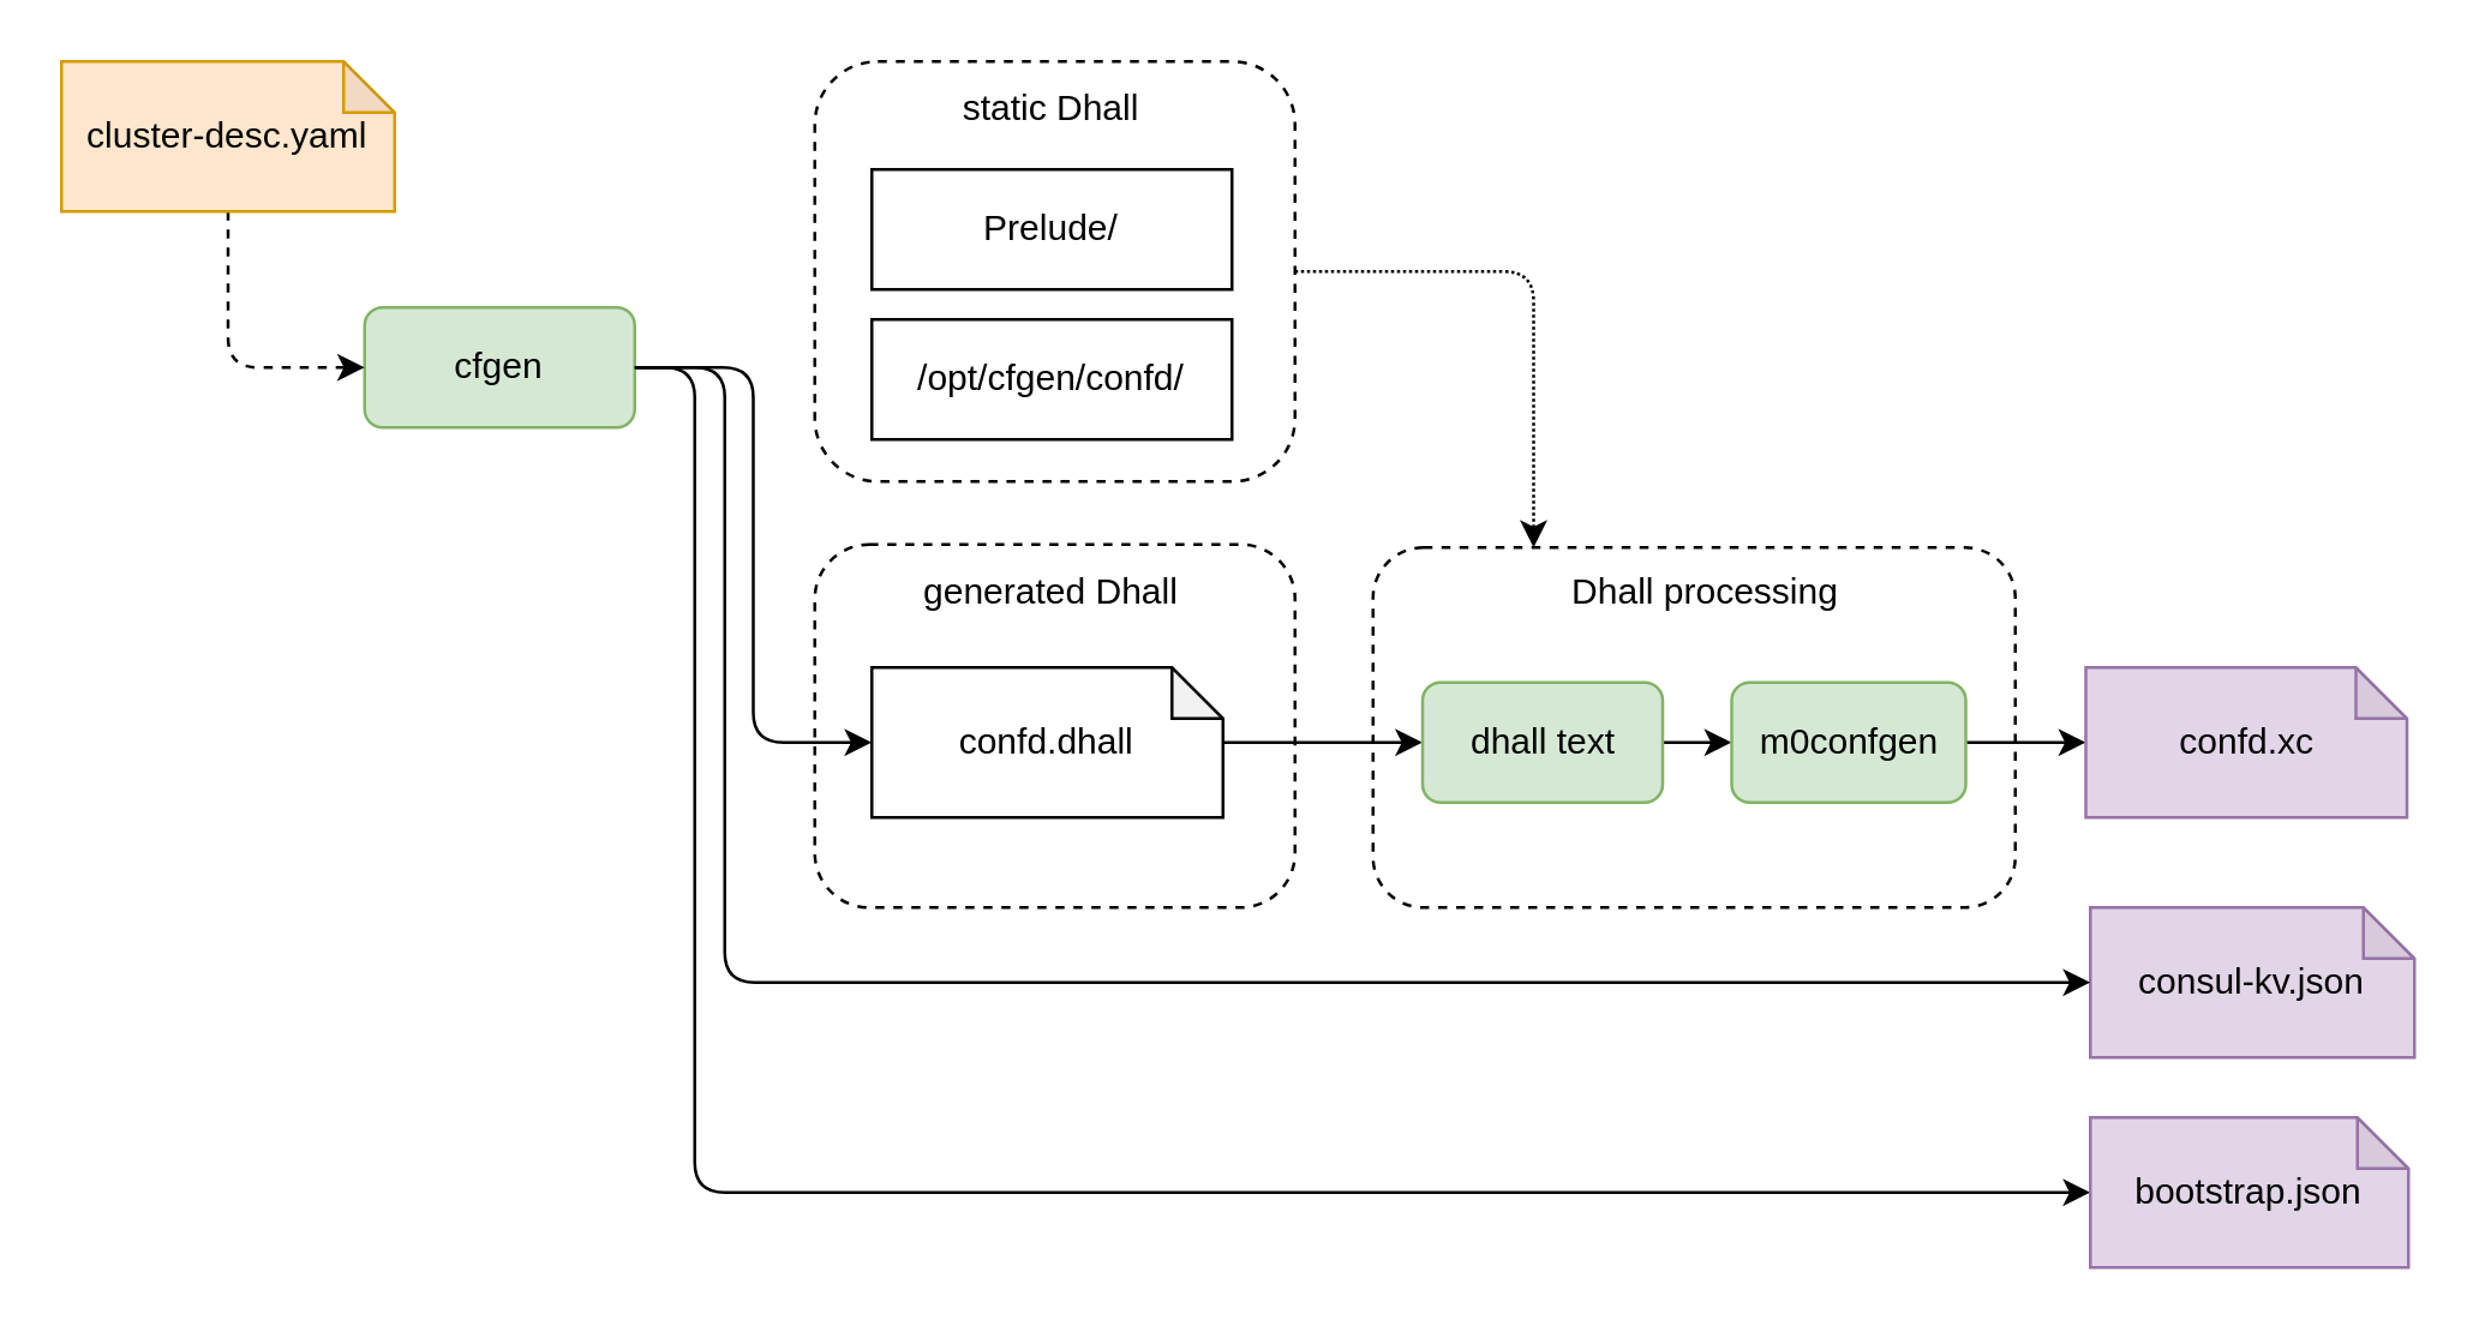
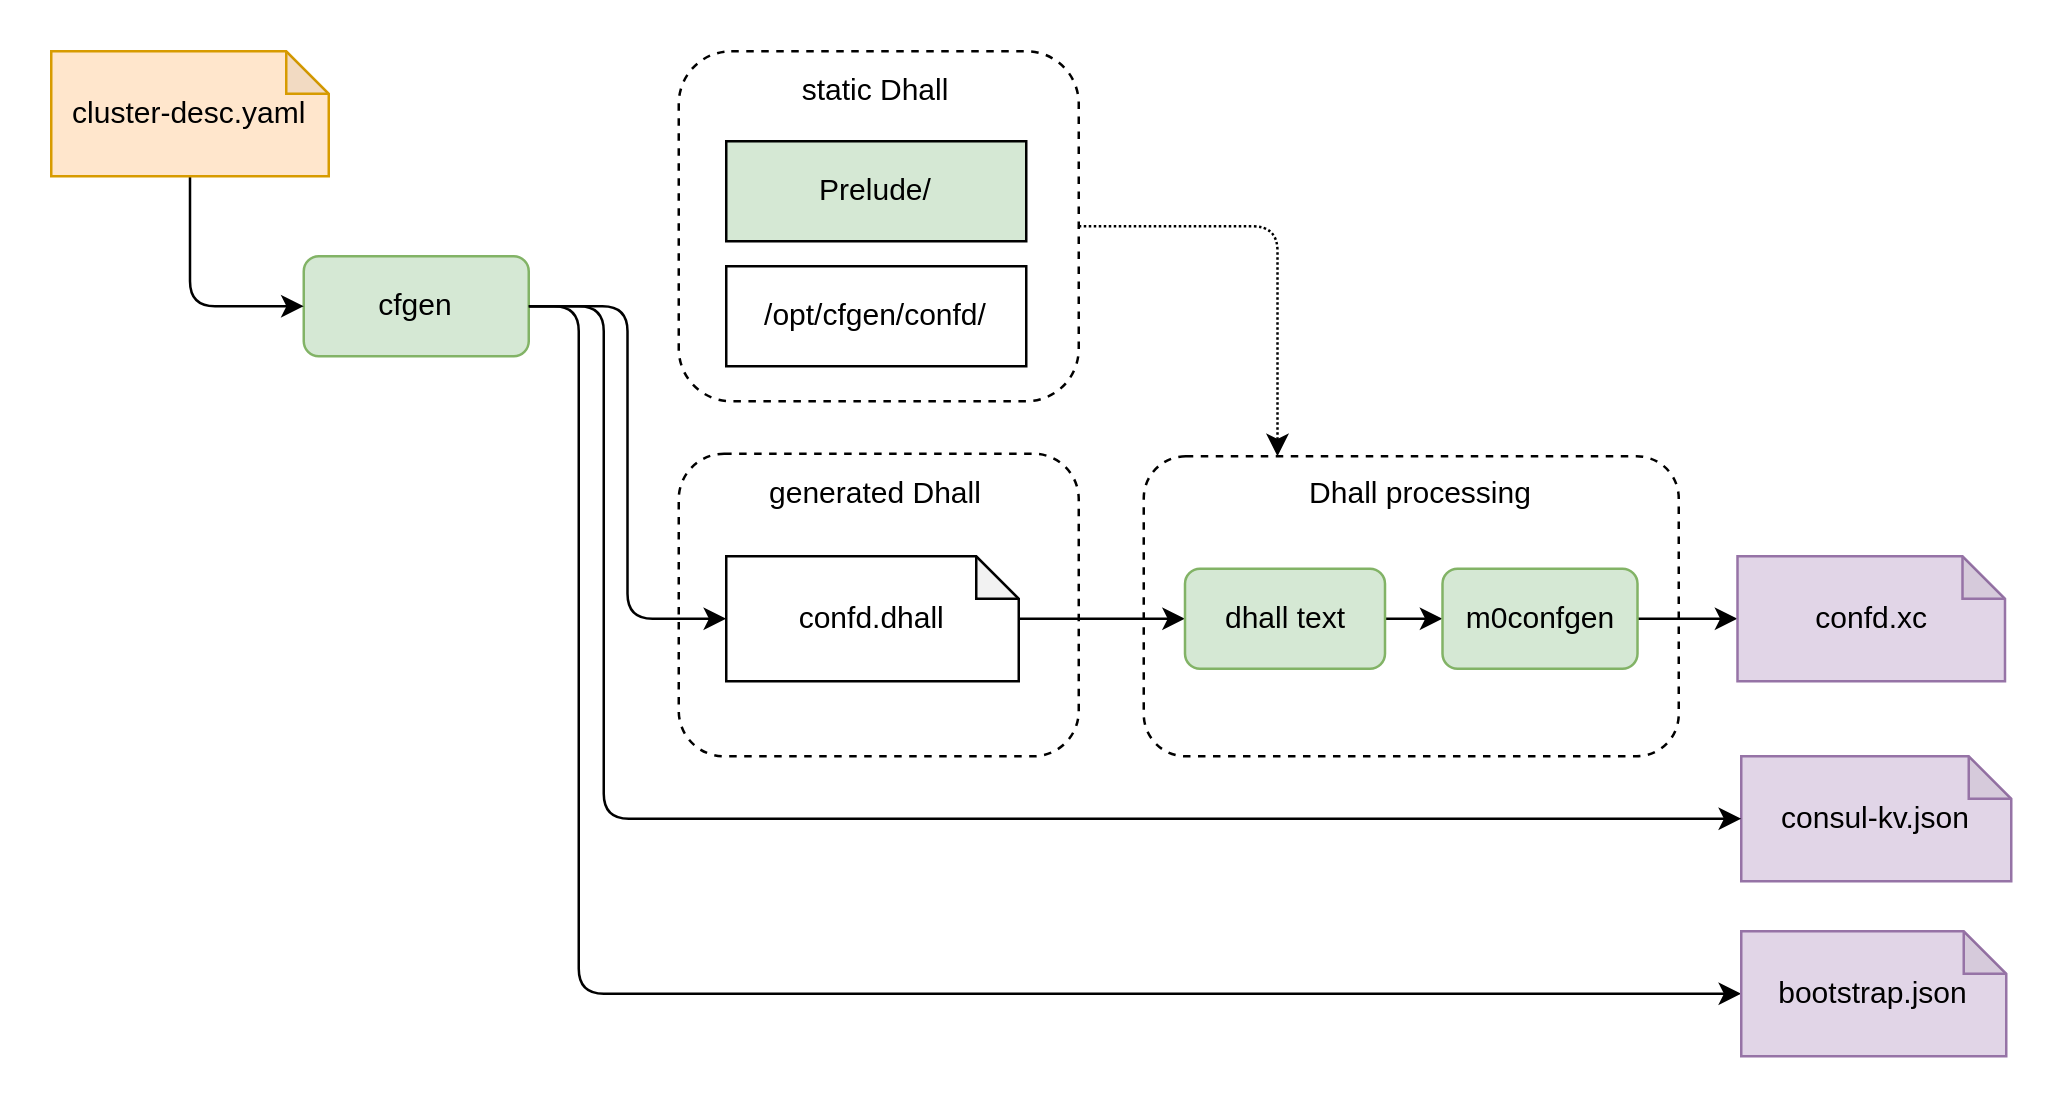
  <mxCell id="0" />
  <mxCell id="1" parent="0" />
  <mxCell id="2" style="edgeStyle=orthogonalEdgeStyle;rounded=1;orthogonalLoop=1;jettySize=auto;html=1;exitX=1;exitY=0.5;exitDx=0;exitDy=0;entryX=0.25;entryY=0;entryDx=0;entryDy=0;startArrow=none;startFill=0;endArrow=classic;endFill=1;dashed=1;dashPattern=1 1;" parent="1" source="3" target="5" edge="1"><mxGeometry relative="1" as="geometry" /></mxCell>
  <mxCell id="3" value="" style="rounded=1;whiteSpace=wrap;html=1;dashed=1;" parent="1" vertex="1"><mxGeometry x="271" y="20" width="160" height="140" as="geometry" /></mxCell>
  <mxCell id="4" value="static Dhall" style="text;html=1;strokeColor=none;fillColor=none;align=center;verticalAlign=middle;whiteSpace=wrap;rounded=0;" parent="1" vertex="1"><mxGeometry x="265" y="26" width="170" height="20" as="geometry" /></mxCell>
  <mxCell id="5" value="" style="rounded=1;whiteSpace=wrap;html=1;arcSize=14;dashed=1;" parent="1" vertex="1"><mxGeometry x="457" y="182" width="214" height="120" as="geometry" /></mxCell>
  <mxCell id="6" value="" style="rounded=1;whiteSpace=wrap;html=1;dashed=1;" parent="1" vertex="1"><mxGeometry x="271" y="181" width="160" height="121" as="geometry" /></mxCell>
  <mxCell id="7" value="" style="edgeStyle=orthogonalEdgeStyle;rounded=0;orthogonalLoop=1;jettySize=auto;html=1;" parent="1" source="8" target="10" edge="1"><mxGeometry relative="1" as="geometry" /></mxCell>
  <mxCell id="8" value="confd.dhall" style="shape=note;whiteSpace=wrap;html=1;backgroundOutline=1;darkOpacity=0.05;size=17;" parent="1" vertex="1"><mxGeometry x="290" y="222" width="117" height="50" as="geometry" /></mxCell>
  <mxCell id="9" style="edgeStyle=orthogonalEdgeStyle;rounded=0;orthogonalLoop=1;jettySize=auto;html=1;exitX=1;exitY=0.5;exitDx=0;exitDy=0;entryX=0;entryY=0.5;entryDx=0;entryDy=0;" parent="1" source="10" target="12" edge="1"><mxGeometry relative="1" as="geometry" /></mxCell>
  <mxCell id="10" value="dhall text" style="rounded=1;whiteSpace=wrap;html=1;fillColor=#D5E8D4;strokeColor=#82B366;" parent="1" vertex="1"><mxGeometry x="473.5" y="227" width="80" height="40" as="geometry" /></mxCell>
  <mxCell id="11" value="" style="edgeStyle=orthogonalEdgeStyle;rounded=0;orthogonalLoop=1;jettySize=auto;html=1;entryX=0;entryY=0.5;entryDx=0;entryDy=0;entryPerimeter=0;" parent="1" source="12" target="18" edge="1"><mxGeometry relative="1" as="geometry"><mxPoint x="747.5" y="301" as="targetPoint" /></mxGeometry></mxCell>
  <mxCell id="12" value="m0confgen" style="rounded=1;whiteSpace=wrap;html=1;fontStyle=0;fillColor=#D5E8D4;strokeColor=#82B366;" parent="1" vertex="1"><mxGeometry x="576.5" y="227" width="78" height="40" as="geometry" /></mxCell>
  <mxCell id="13" style="edgeStyle=orthogonalEdgeStyle;rounded=1;orthogonalLoop=1;jettySize=auto;html=1;exitX=1;exitY=0.5;exitDx=0;exitDy=0;entryX=0;entryY=0.5;entryDx=0;entryDy=0;entryPerimeter=0;startArrow=none;startFill=0;endArrow=classic;endFill=1;" parent="1" source="14" target="20" edge="1"><mxGeometry relative="1" as="geometry"><Array as="points"><mxPoint x="231" y="122" /><mxPoint x="231" y="397" /></Array></mxGeometry></mxCell>
  <mxCell id="14" value="cfgen" style="rounded=1;whiteSpace=wrap;html=1;fillColor=#d5e8d4;strokeColor=#82b366;fontStyle=0" parent="1" vertex="1"><mxGeometry x="121" y="102" width="90" height="40" as="geometry" /></mxCell>
- <mxCell id="15" style="edgeStyle=orthogonalEdgeStyle;orthogonalLoop=1;jettySize=auto;html=1;exitX=0.5;exitY=1;exitDx=0;exitDy=0;exitPerimeter=0;entryX=0;entryY=0.5;entryDx=0;entryDy=0;rounded=1;dashed=1;" parent="1" source="16" target="14" edge="1"><mxGeometry relative="1" as="geometry" /></mxCell>
+ <mxCell id="15" style="edgeStyle=orthogonalEdgeStyle;orthogonalLoop=1;jettySize=auto;html=1;exitX=0.5;exitY=1;exitDx=0;exitDy=0;exitPerimeter=0;entryX=0;entryY=0.5;entryDx=0;entryDy=0;rounded=1;" parent="1" source="16" target="14" edge="1"><mxGeometry relative="1" as="geometry" /></mxCell>
  <mxCell id="16" value="cluster-desc.yaml" style="shape=note;whiteSpace=wrap;html=1;backgroundOutline=1;darkOpacity=0.05;size=17;fillColor=#ffe6cc;strokeColor=#d79b00;" parent="1" vertex="1"><mxGeometry x="20" y="20" width="111" height="50" as="geometry" /></mxCell>
  <mxCell id="17" value="generated Dhall" style="text;html=1;strokeColor=none;fillColor=none;align=center;verticalAlign=middle;whiteSpace=wrap;rounded=0;" parent="1" vertex="1"><mxGeometry x="265" y="187" width="170" height="20" as="geometry" /></mxCell>
  <mxCell id="18" value="confd.xc" style="shape=note;whiteSpace=wrap;html=1;backgroundOutline=1;darkOpacity=0.05;size=17;fillColor=#e1d5e7;strokeColor=#9673a6;" parent="1" vertex="1"><mxGeometry x="694.5" y="222" width="107" height="50" as="geometry" /></mxCell>
  <mxCell id="19" value="consul-kv.json" style="shape=note;whiteSpace=wrap;html=1;backgroundOutline=1;darkOpacity=0.05;size=17;fillColor=#e1d5e7;strokeColor=#9673a6;" parent="1" vertex="1"><mxGeometry x="696" y="302" width="108" height="50" as="geometry" /></mxCell>
  <mxCell id="20" value="bootstrap.json" style="shape=note;whiteSpace=wrap;html=1;backgroundOutline=1;darkOpacity=0.05;size=17;fillColor=#e1d5e7;strokeColor=#9673a6;" parent="1" vertex="1"><mxGeometry x="696" y="372" width="106" height="50" as="geometry" /></mxCell>
- <mxCell id="21" value="Prelude/" style="rounded=0;whiteSpace=wrap;html=1;" parent="1" vertex="1"><mxGeometry x="290" y="56" width="120" height="40" as="geometry" /></mxCell>
+ <mxCell id="21" value="Prelude/" style="rounded=0;whiteSpace=wrap;html=1;fillColor=#d5e8d4;" parent="1" vertex="1"><mxGeometry x="290" y="56" width="120" height="40" as="geometry" /></mxCell>
  <mxCell id="22" value="/opt/cfgen/confd/" style="rounded=0;whiteSpace=wrap;html=1;" parent="1" vertex="1"><mxGeometry x="290" y="106" width="120" height="40" as="geometry" /></mxCell>
  <mxCell id="23" value="Dhall processing" style="text;html=1;strokeColor=none;fillColor=none;align=center;verticalAlign=middle;whiteSpace=wrap;rounded=0;fontStyle=0" parent="1" vertex="1"><mxGeometry x="515" y="187" width="106" height="20" as="geometry" /></mxCell>
  <mxCell id="24" style="edgeStyle=orthogonalEdgeStyle;orthogonalLoop=1;jettySize=auto;html=1;exitX=1;exitY=0.5;exitDx=0;exitDy=0;entryX=0;entryY=0.5;entryDx=0;entryDy=0;rounded=1;entryPerimeter=0;" parent="1" source="14" target="8" edge="1"><mxGeometry relative="1" as="geometry"><mxPoint x="221" y="132" as="sourcePoint" /><mxPoint x="302" y="316" as="targetPoint" /></mxGeometry></mxCell>
  <mxCell id="25" style="edgeStyle=orthogonalEdgeStyle;orthogonalLoop=1;jettySize=auto;html=1;exitX=1;exitY=0.5;exitDx=0;exitDy=0;entryX=0;entryY=0.5;entryDx=0;entryDy=0;rounded=1;entryPerimeter=0;" parent="1" source="14" target="19" edge="1"><mxGeometry relative="1" as="geometry"><mxPoint x="221" y="132" as="sourcePoint" /><mxPoint x="300" y="257" as="targetPoint" /><Array as="points"><mxPoint x="241" y="122" /><mxPoint x="241" y="327" /></Array></mxGeometry></mxCell>
